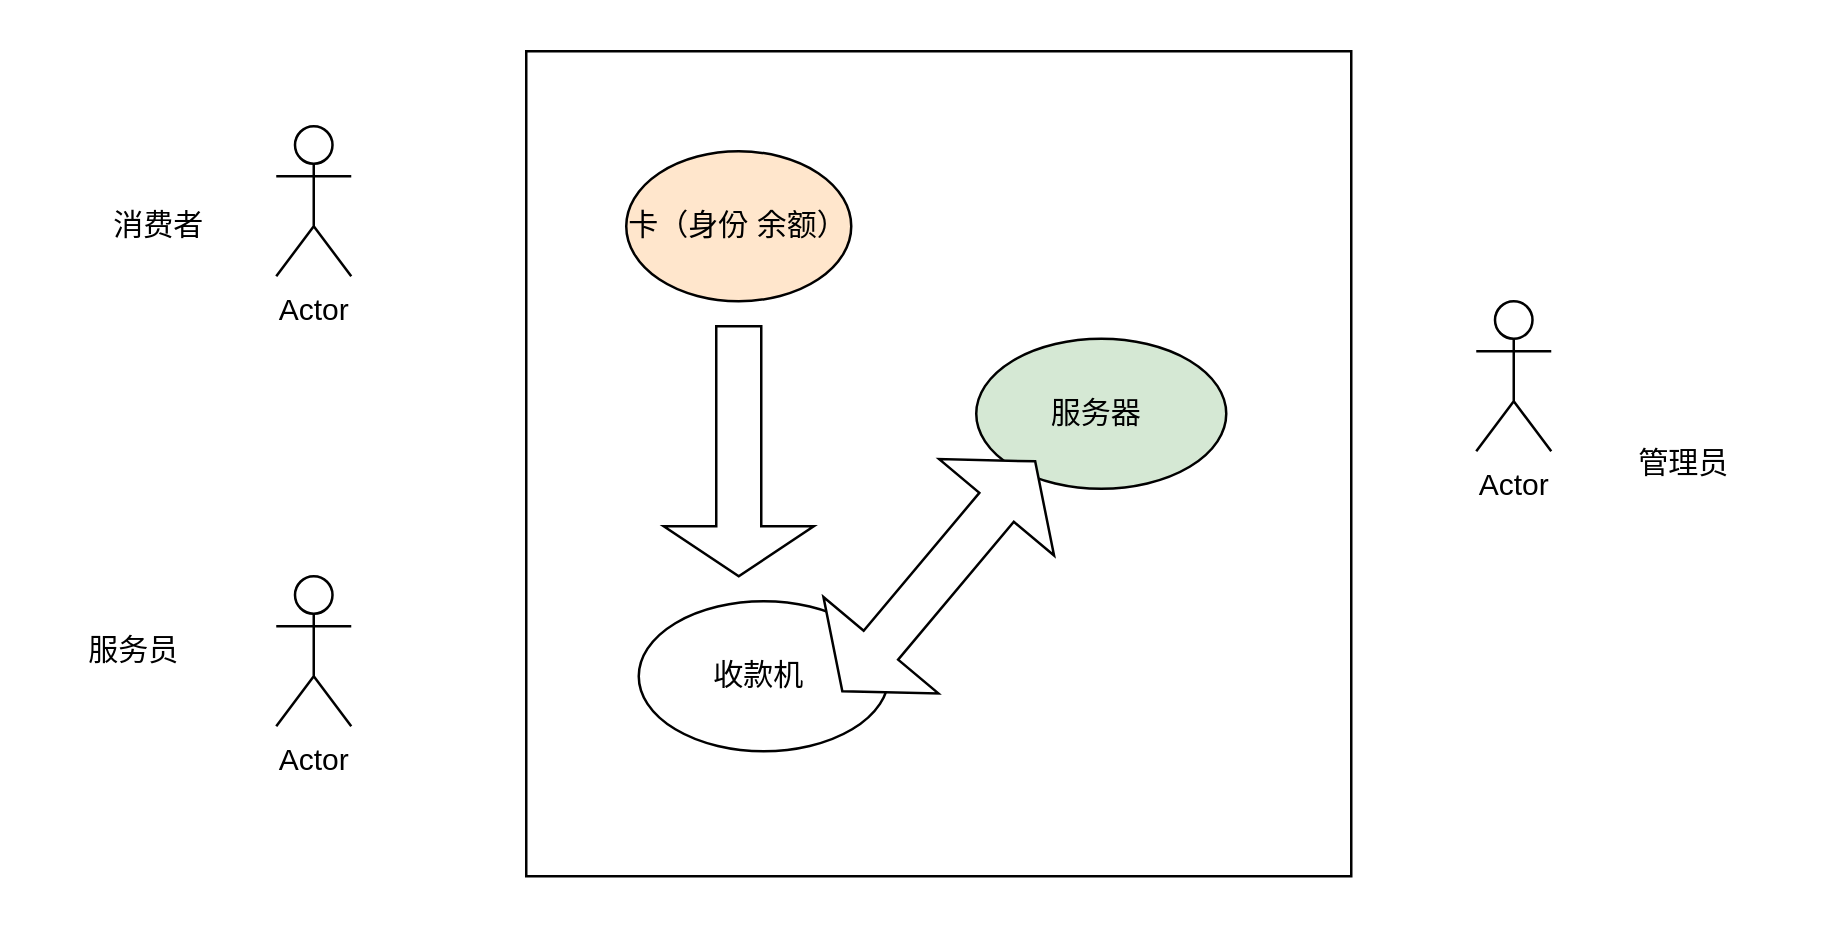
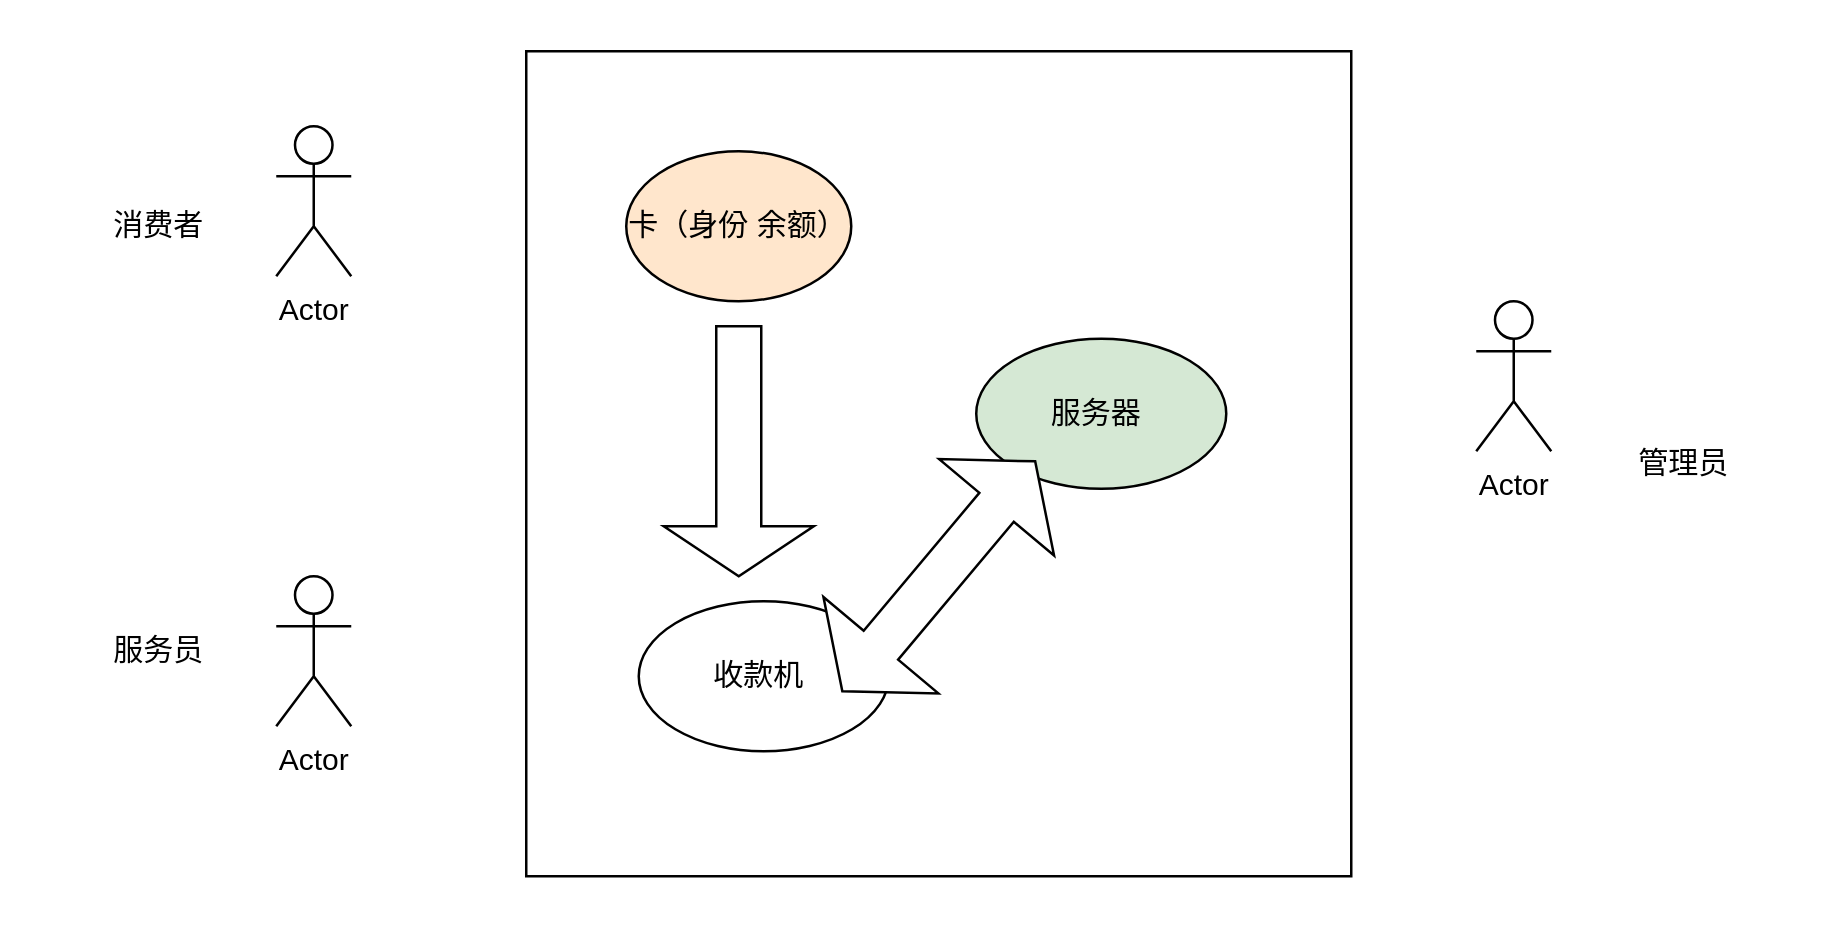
  <mxCell id="0" />
  <mxCell id="1" parent="0" />
  <mxCell id="2" value="Actor" style="shape=umlActor;verticalLabelPosition=bottom;verticalAlign=top;html=1;" vertex="1" parent="1"><mxGeometry x="110" y="50" width="30" height="60" as="geometry" /></mxCell>
  <mxCell id="3" value="Actor" style="shape=umlActor;verticalLabelPosition=bottom;verticalAlign=top;html=1;" vertex="1" parent="1"><mxGeometry x="110" y="230" width="30" height="60" as="geometry" /></mxCell>
  <mxCell id="4" value="Actor" style="shape=umlActor;verticalLabelPosition=bottom;verticalAlign=top;html=1;" vertex="1" parent="1"><mxGeometry x="590" y="120" width="30" height="60" as="geometry" /></mxCell>
  <mxCell id="5" value="" style="whiteSpace=wrap;html=1;aspect=fixed;" vertex="1" parent="1"><mxGeometry x="210" y="20" width="330" height="330" as="geometry" /></mxCell>
  <mxCell id="6" value="消费者&amp;nbsp;&lt;br&gt;" style="text;html=1;strokeColor=none;fillColor=none;align=center;verticalAlign=middle;whiteSpace=wrap;rounded=0;" vertex="1" parent="1"><mxGeometry x="30" y="80" width="70" height="20" as="geometry" /></mxCell>
- <mxCell id="7" value="服务员&amp;nbsp;" style="text;html=1;strokeColor=none;fillColor=none;align=center;verticalAlign=middle;whiteSpace=wrap;rounded=0;" vertex="1" parent="1"><mxGeometry x="20" y="250" width="70" height="20" as="geometry" /></mxCell>
+ <mxCell id="7" value="服务员&amp;nbsp;" style="text;html=1;strokeColor=none;fillColor=none;align=center;verticalAlign=middle;whiteSpace=wrap;rounded=0;" vertex="1" parent="1"><mxGeometry x="30" y="250" width="70" height="20" as="geometry" /></mxCell>
  <mxCell id="8" value="管理员&amp;nbsp;" style="text;html=1;strokeColor=none;fillColor=none;align=center;verticalAlign=middle;whiteSpace=wrap;rounded=0;" vertex="1" parent="1"><mxGeometry x="640" y="175" width="70" height="20" as="geometry" /></mxCell>
  <mxCell id="9" value="卡（身份 余额）" style="ellipse;whiteSpace=wrap;html=1;fillColor=#ffe6cc;" vertex="1" parent="1"><mxGeometry x="250" y="60" width="90" height="60" as="geometry" /></mxCell>
  <mxCell id="10" value="服务器&amp;nbsp;" style="ellipse;whiteSpace=wrap;html=1;fillColor=#d5e8d4;" vertex="1" parent="1"><mxGeometry x="390" y="135" width="100" height="60" as="geometry" /></mxCell>
  <mxCell id="11" value="收款机&amp;nbsp;" style="ellipse;whiteSpace=wrap;html=1;" vertex="1" parent="1"><mxGeometry x="255" y="240" width="100" height="60" as="geometry" /></mxCell>
  <mxCell id="12" value="" style="shape=doubleArrow;direction=south;whiteSpace=wrap;html=1;rotation=40;" vertex="1" parent="1"><mxGeometry x="345" y="170" width="60" height="120" as="geometry" /></mxCell>
  <mxCell id="13" value="" style="shape=singleArrow;direction=south;whiteSpace=wrap;html=1;" vertex="1" parent="1"><mxGeometry x="265" y="130" width="60" height="100" as="geometry" /></mxCell>
